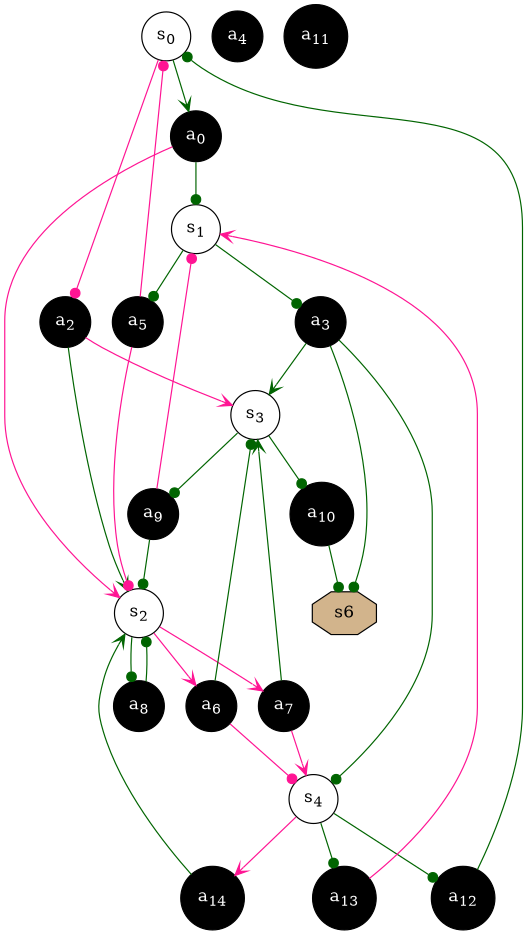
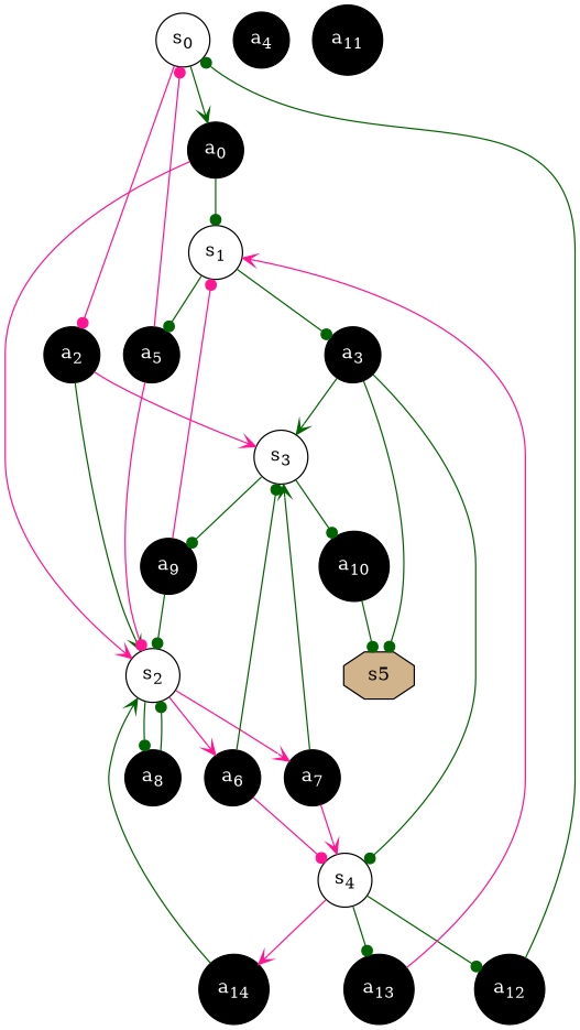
  digraph {
    node [shape=circle fillcolor=black fontcolor=white style=filled]
    edge [color=darkgreen arrowhead=dot]
    n1 [label=<s<sub>0</sub>> fillcolor="" fontcolor="" style=""]
    n2 [label=<a<sub>0</sub>>]
    n3 [label=<a<sub>2</sub>>]
    n4 [label=<s<sub>1</sub>> fillcolor="" fontcolor="" style=""]
    n5 [label=<a<sub>3</sub>>]
    n6 [label=<a<sub>5</sub>>]
    n7 [label=<s<sub>2</sub>> fillcolor="" fontcolor="" style=""]
    n8 [label=<a<sub>6</sub>>]
    n9 [label=<a<sub>7</sub>>]
    n10 [label=<a<sub>8</sub>>]
    n11 [label=<s<sub>3</sub>> fillcolor="" fontcolor="" style=""]
    n12 [label=<a<sub>9</sub>>]
    n13 [label=<a<sub>10</sub>>]
    n14 [label=<s<sub>4</sub>> fillcolor="" fontcolor="" style=""]
    n15 [label=<a<sub>12</sub>>]
    n16 [label=<a<sub>13</sub>>]
    n17 [label=<a<sub>14</sub>>]
-   s5 [fillcolor=tan shape=octagon label=s6 fontcolor=""]
+   s5 [fillcolor=tan shape=octagon fontcolor=""]
    n19 [label=<a<sub>4</sub>>]
    n20 [label=<a<sub>11</sub>>]
    n1 -> n2 [arrowhead=vee]
    n1 -> n3 [color=deeppink]
    n2 -> n4
    n2 -> n7 [color=deeppink arrowhead=vee]
    n3 -> n7 [arrowhead=vee]
    n3 -> n11 [color=deeppink arrowhead=vee]
    n4 -> n5
    n4 -> n6
    n5 -> n11 [arrowhead=vee]
    n5 -> n14
    n5 -> s5
    n6 -> n1 [color=deeppink]
    n6 -> n7 [color=deeppink]
    n7 -> n8 [color=deeppink arrowhead=vee]
    n7 -> n9 [color=deeppink arrowhead=vee]
    n7 -> n10
    n8 -> n11
    n8 -> n14 [color=deeppink]
    n9 -> n11 [arrowhead=vee]
    n9 -> n14 [color=deeppink arrowhead=vee]
    n10 -> n7
    n11 -> n12
    n11 -> n13
    n12 -> n4 [color=deeppink]
    n12 -> n7
    n13 -> s5
    n14 -> n15
    n14 -> n16
    n14 -> n17 [color=deeppink arrowhead=vee]
    n15 -> n1
    n16 -> n4 [color=deeppink arrowhead=vee]
    n17 -> n7 [arrowhead=vee]
  }
